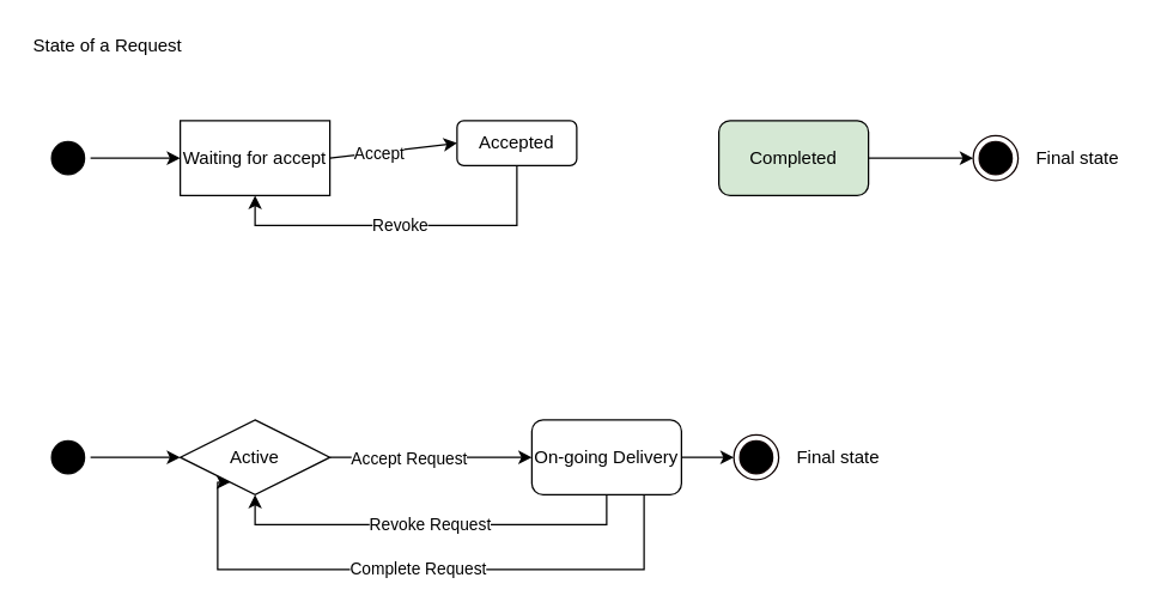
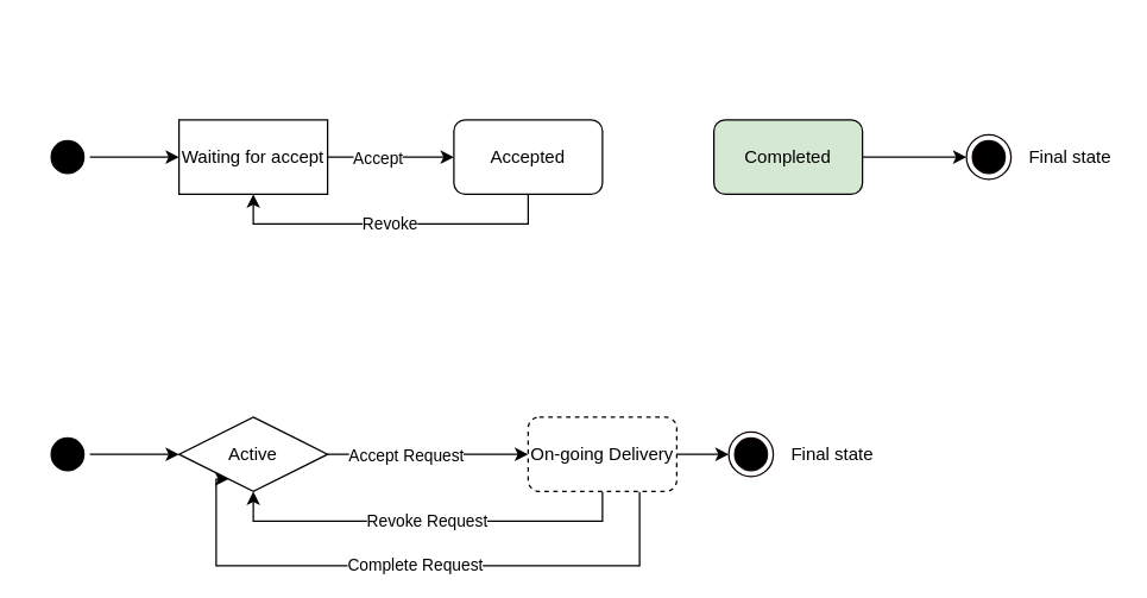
  <mxCell id="0" />
  <mxCell id="1" parent="0" />
  <mxCell id="2" style="edgeStyle=none;rounded=0;orthogonalLoop=1;jettySize=auto;html=1;exitX=1;exitY=0.5;exitDx=0;exitDy=0;entryX=0;entryY=0.5;entryDx=0;entryDy=0;strokeWidth=1;" parent="1" source="4" target="11" edge="1"><mxGeometry relative="1" as="geometry" /></mxCell>
  <mxCell id="3" value="Accept" style="edgeLabel;html=1;align=center;verticalAlign=middle;resizable=0;points=[];" parent="2" vertex="1" connectable="0"><mxGeometry x="-0.235" relative="1" as="geometry"><mxPoint as="offset" /></mxGeometry></mxCell>
  <mxCell id="4" value="Waiting for accept" style="whiteSpace=wrap;html=1;rounded=0;" parent="1" vertex="1"><mxGeometry x="120" y="80" width="100" height="50" as="geometry" /></mxCell>
  <mxCell id="5" style="edgeStyle=orthogonalEdgeStyle;rounded=0;orthogonalLoop=1;jettySize=auto;html=1;exitX=1;exitY=0.5;exitDx=0;exitDy=0;entryX=0;entryY=0.5;entryDx=0;entryDy=0;" parent="1" source="6" target="4" edge="1"><mxGeometry relative="1" as="geometry" /></mxCell>
  <mxCell id="6" value="" style="ellipse;html=1;shape=startState;fillColor=#000000;" parent="1" vertex="1"><mxGeometry x="30" y="90" width="30" height="30" as="geometry" /></mxCell>
  <mxCell id="7" value="" style="ellipse;html=1;shape=endState;fillColor=#000000;strokeColor=#0D0000;" parent="1" vertex="1"><mxGeometry x="650" y="90" width="30" height="30" as="geometry" /></mxCell>
- <mxCell id="8" value="State of a Request" style="text;html=1;strokeColor=none;fillColor=none;align=left;verticalAlign=middle;whiteSpace=wrap;rounded=0;" parent="1" vertex="1"><mxGeometry x="20" y="20" width="420" height="20" as="geometry" /></mxCell>
  <mxCell id="9" value="Final state" style="text;html=1;strokeColor=none;fillColor=none;align=center;verticalAlign=middle;whiteSpace=wrap;rounded=0;" parent="1" vertex="1"><mxGeometry x="690" y="95" width="60" height="20" as="geometry" /></mxCell>
  <mxCell id="10" value="Revoke" style="edgeStyle=orthogonalEdgeStyle;rounded=0;orthogonalLoop=1;jettySize=auto;html=1;exitX=0.5;exitY=1;exitDx=0;exitDy=0;entryX=0.5;entryY=1;entryDx=0;entryDy=0;strokeWidth=1;" parent="1" source="11" target="4" edge="1"><mxGeometry relative="1" as="geometry" /></mxCell>
- <mxCell id="11" value="Accepted" style="rounded=1;whiteSpace=wrap;html=1;" parent="1" vertex="1"><mxGeometry x="305" y="80" width="80" height="30" as="geometry" /></mxCell>
+ <mxCell id="11" value="Accepted" style="rounded=1;whiteSpace=wrap;html=1;" parent="1" vertex="1"><mxGeometry x="305" y="80" width="100" height="50" as="geometry" /></mxCell>
  <mxCell id="12" style="edgeStyle=none;rounded=0;orthogonalLoop=1;jettySize=auto;html=1;exitX=1;exitY=0.5;exitDx=0;exitDy=0;entryX=0;entryY=0.5;entryDx=0;entryDy=0;strokeWidth=1;" parent="1" source="13" target="7" edge="1"><mxGeometry relative="1" as="geometry" /></mxCell>
  <mxCell id="13" value="Completed" style="rounded=1;whiteSpace=wrap;html=1;fillColor=#d5e8d4;" parent="1" vertex="1"><mxGeometry x="480" y="80" width="100" height="50" as="geometry" /></mxCell>
  <mxCell id="14" style="edgeStyle=none;rounded=0;orthogonalLoop=1;jettySize=auto;html=1;exitX=1;exitY=0.5;exitDx=0;exitDy=0;entryX=0;entryY=0.5;entryDx=0;entryDy=0;strokeWidth=1;" parent="1" source="16" target="23" edge="1"><mxGeometry relative="1" as="geometry" /></mxCell>
  <mxCell id="15" value="Accept Request" style="edgeLabel;html=1;align=center;verticalAlign=middle;resizable=0;points=[];" parent="14" vertex="1" connectable="0"><mxGeometry x="-0.235" relative="1" as="geometry"><mxPoint as="offset" /></mxGeometry></mxCell>
  <mxCell id="16" value="Active" style="rhombus;whiteSpace=wrap;html=1;" parent="1" vertex="1"><mxGeometry x="120" y="280" width="100" height="50" as="geometry" /></mxCell>
  <mxCell id="17" style="edgeStyle=orthogonalEdgeStyle;rounded=0;orthogonalLoop=1;jettySize=auto;html=1;exitX=1;exitY=0.5;exitDx=0;exitDy=0;entryX=0;entryY=0.5;entryDx=0;entryDy=0;" parent="1" source="18" target="16" edge="1"><mxGeometry relative="1" as="geometry" /></mxCell>
  <mxCell id="18" value="" style="ellipse;html=1;shape=startState;fillColor=#000000;" parent="1" vertex="1"><mxGeometry x="30" y="290" width="30" height="30" as="geometry" /></mxCell>
  <mxCell id="19" value="" style="ellipse;html=1;shape=endState;fillColor=#000000;strokeColor=#0D0000;" parent="1" vertex="1"><mxGeometry x="490" y="290" width="30" height="30" as="geometry" /></mxCell>
  <mxCell id="20" value="Final state" style="text;html=1;strokeColor=none;fillColor=none;align=center;verticalAlign=middle;whiteSpace=wrap;rounded=0;" parent="1" vertex="1"><mxGeometry x="530" y="295" width="60" height="20" as="geometry" /></mxCell>
  <mxCell id="21" value="Revoke Request" style="edgeStyle=orthogonalEdgeStyle;rounded=0;orthogonalLoop=1;jettySize=auto;html=1;exitX=0.5;exitY=1;exitDx=0;exitDy=0;entryX=0.5;entryY=1;entryDx=0;entryDy=0;strokeWidth=1;" parent="1" source="23" target="16" edge="1"><mxGeometry relative="1" as="geometry" /></mxCell>
  <mxCell id="22" value="Complete Request" style="edgeStyle=orthogonalEdgeStyle;rounded=0;orthogonalLoop=1;jettySize=auto;html=1;exitX=0.75;exitY=1;exitDx=0;exitDy=0;entryX=0.25;entryY=1;entryDx=0;entryDy=0;strokeWidth=1;" parent="1" source="23" target="16" edge="1"><mxGeometry relative="1" as="geometry"><Array as="points"><mxPoint x="430" y="380" /><mxPoint x="145" y="380" /></Array></mxGeometry></mxCell>
- <mxCell id="23" value="On-going Delivery" style="rounded=1;whiteSpace=wrap;html=1;" parent="1" vertex="1"><mxGeometry x="355" y="280" width="100" height="50" as="geometry" /></mxCell>
+ <mxCell id="23" value="On-going Delivery" style="rounded=1;whiteSpace=wrap;html=1;dashed=1;" parent="1" vertex="1"><mxGeometry x="355" y="280" width="100" height="50" as="geometry" /></mxCell>
  <mxCell id="24" style="edgeStyle=none;rounded=0;orthogonalLoop=1;jettySize=auto;html=1;exitX=1;exitY=0.5;exitDx=0;exitDy=0;entryX=0;entryY=0.5;entryDx=0;entryDy=0;strokeWidth=1;" parent="1" source="23" target="19" edge="1"><mxGeometry relative="1" as="geometry"><mxPoint x="630" y="305" as="sourcePoint" /></mxGeometry></mxCell>
